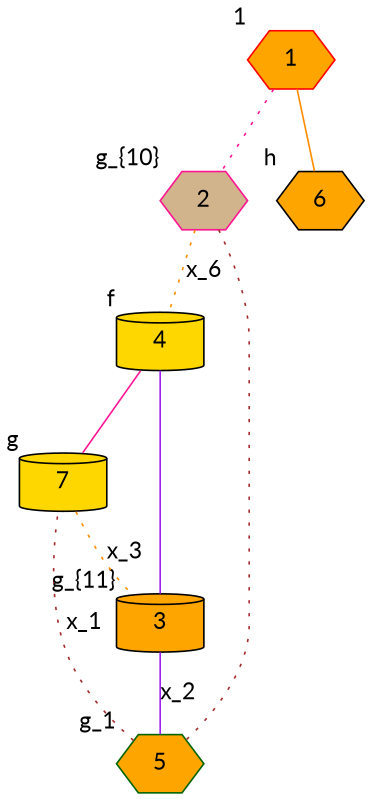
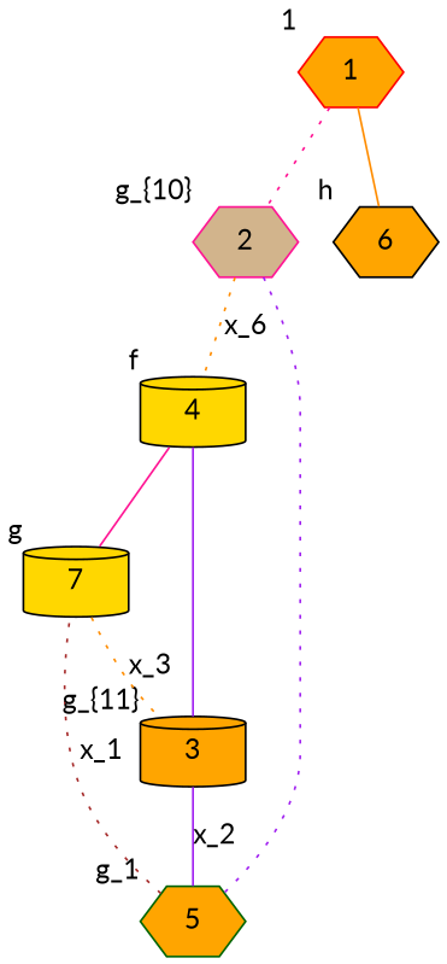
  graph {
    fontname=Lato
    rankdir=TB
    node [color=black fillcolor=orange fontname=Lato shape=hexagon style="pole,filled"]
    edge [color=darkorange fontname=Lato style=dotted]
    1 [color=red xlabel=1]
    2 [color=deeppink fillcolor=tan style="inner,filled" xlabel="g_{10}"]
    6 [xlabel=h]
    4 [fillcolor=gold shape=cylinder xlabel=f]
    5 [color=darkgreen style="inner,filled" xlabel=g_1]
    3 [shape=cylinder style="inner,filled" xlabel="g_{11}"]
    7 [fillcolor=gold shape=cylinder xlabel=g]
    1 -- 2 [color=deeppink label=" " texlbl="$\overline{x}_3$"]
    1 -- 6 [label=" " style=solid texlbl="$\overline{x}_2$"]
    2 -- 4 [label=x_6]
-   2 -- 5 [color=brown label=" " texlbl="$\overline{x}_2$"]
+   2 -- 5 [color=purple label=" " texlbl="$\overline{x}_2$"]
    4 -- 7 [color=deeppink label=" " style=solid texlbl="$\overline{x}_1$"]
    5 -- 7 [color=brown label=x_1]
    3 -- 4 [color=purple label=" " style=solid texlbl="$\overline{x}_2$"]
    3 -- 5 [color=purple label=x_2 style=solid]
    7 -- 3 [label=x_3]
  }
